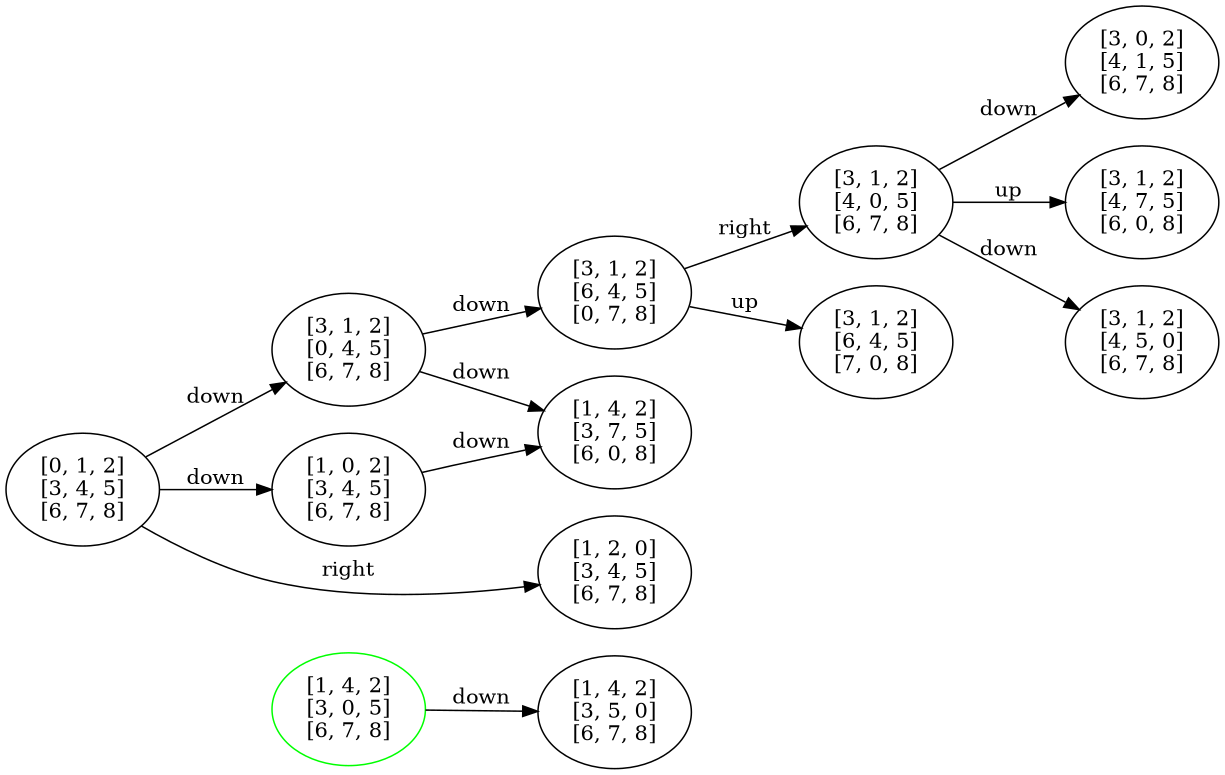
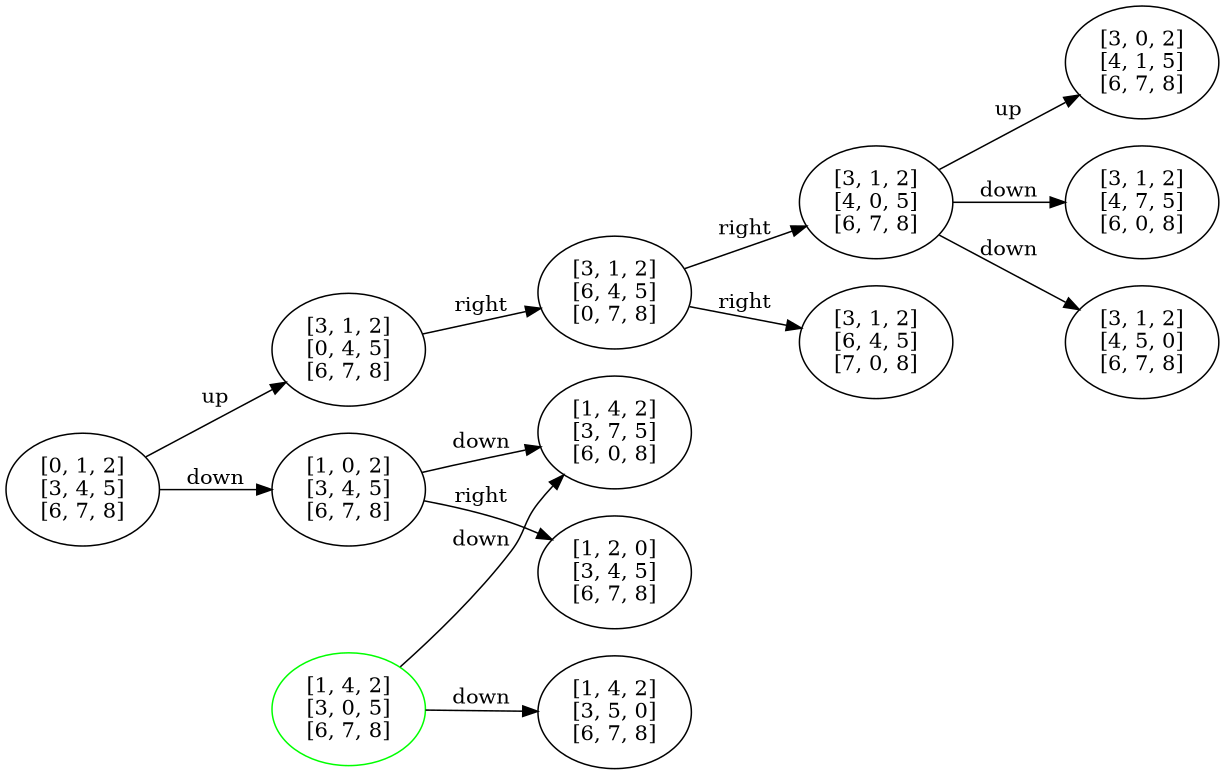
  digraph {
    rankdir=LR
    n1 [label="[0, 1, 2]\n[3, 4, 5]\n[6, 7, 8]"]
    n2 [label="[3, 1, 2]\n[0, 4, 5]\n[6, 7, 8]"]
    n3 [label="[1, 0, 2]\n[3, 4, 5]\n[6, 7, 8]"]
    n4 [label="[3, 1, 2]\n[6, 4, 5]\n[0, 7, 8]"]
    n5 [label="[1, 2, 0]\n[3, 4, 5]\n[6, 7, 8]"]
    n6 [label="[1, 4, 2]\n[3, 7, 5]\n[6, 0, 8]"]
    n7 [label="[3, 1, 2]\n[4, 0, 5]\n[6, 7, 8]"]
    n8 [label="[3, 1, 2]\n[6, 4, 5]\n[7, 0, 8]"]
    n9 [label="[3, 0, 2]\n[4, 1, 5]\n[6, 7, 8]"]
    n10 [label="[3, 1, 2]\n[4, 7, 5]\n[6, 0, 8]"]
    n11 [label="[3, 1, 2]\n[4, 5, 0]\n[6, 7, 8]"]
    n12 [color=green label="[1, 4, 2]\n[3, 0, 5]\n[6, 7, 8]"]
    n13 [label="[1, 4, 2]\n[3, 5, 0]\n[6, 7, 8]"]
-   n1 -> n2 [label=down]
+   n1 -> n2 [label=up]
    n1 -> n3 [label=down]
-   n2 -> n4 [label=down]
-   n1 -> n5 [label=right]
+   n2 -> n4 [label=right]
+   n3 -> n5 [label=right]
    n3 -> n6 [label=down]
    n4 -> n7 [label=right]
-   n4 -> n8 [label=up]
-   n7 -> n9 [label=down]
-   n7 -> n10 [label=up]
+   n4 -> n8 [label=right]
+   n7 -> n9 [label=up]
+   n7 -> n10 [label=down]
    n7 -> n11 [label=down]
-   n2 -> n6 [label=down]
+   n12 -> n6 [label=down]
    n12 -> n13 [label=down]
  }
